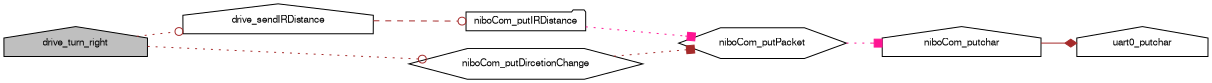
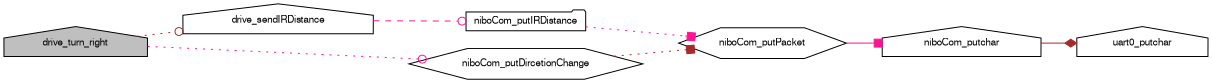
  digraph {
    rankdir=LR
    node [color=black fillcolor=white fontname=FreeSans fontsize=10 shape=house style=filled]
    edge [arrowhead=odot color=deeppink fontname=FreeSans fontsize=10 labelfontname=FreeSans labelfontsize=10 style=dotted]
    n1 [fillcolor=grey75 fontcolor=black height=0.2 label=drive_turn_right width=0.4]
    n2 [height=0.2 label=drive_sendIRDistance width=0.4]
    n3 [height=0.2 label=niboCom_putDircetionChange shape=hexagon width=0.4]
    n4 [height=0.2 label=niboCom_putIRDistance shape=folder width=0.4]
    n5 [height=0.2 label=niboCom_putPacket shape=hexagon width=0.4]
    n6 [height=0.2 label=niboCom_putchar width=0.4]
    n7 [height=0.2 label=uart0_putchar width=0.4]
    n1 -> n2 [color=brown]
-   n1 -> n3 [color=brown]
-   n2 -> n4 [color=brown style=dashed]
+   n1 -> n3
+   n2 -> n4 [style=dashed]
    n3 -> n5 [arrowhead=box color=brown]
    n4 -> n5 [arrowhead=box]
-   n5 -> n6 [arrowhead=box]
+   n5 -> n6 [arrowhead=box style=solid]
    n6 -> n7 [arrowhead=diamond color=brown style=solid]
  }
